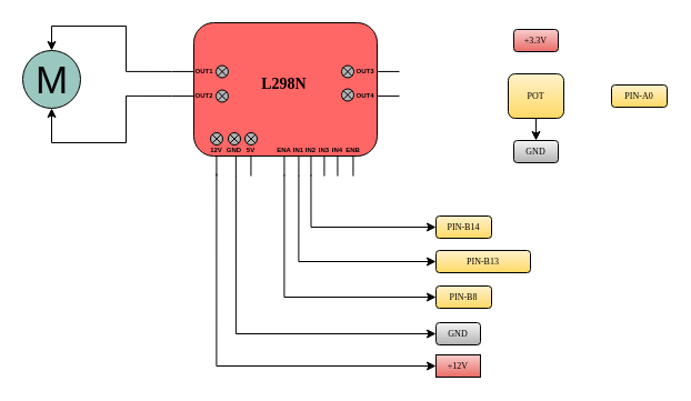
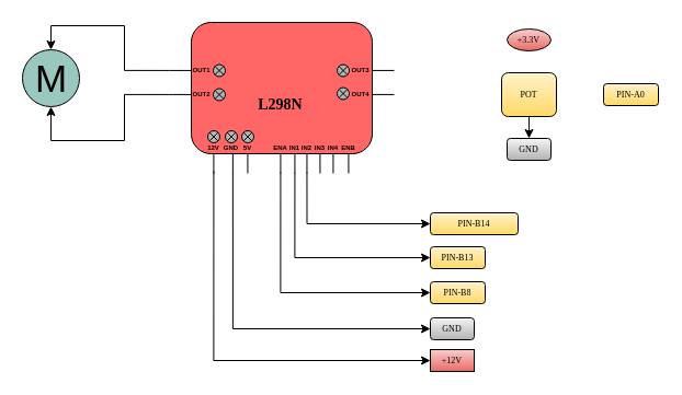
  <mxCell id="0" />
  <mxCell id="1" parent="0" />
  <mxCell id="2" value="" style="rounded=1;whiteSpace=wrap;html=1;strokeColor=#000000;fillColor=#FF6666;" parent="1" vertex="1"><mxGeometry x="174" y="20" width="165" height="120" as="geometry" /></mxCell>
  <mxCell id="3" value="&lt;font face=&quot;Comic Sans MS&quot;&gt;&lt;span style=&quot;font-size: 8px&quot;&gt;PIN-A0&lt;/span&gt;&lt;/font&gt;" style="rounded=1;whiteSpace=wrap;html=1;strokeWidth=1;fontSize=5;fillColor=#fff2cc;gradientColor=#ffd966;" parent="1" vertex="1"><mxGeometry x="550" y="76" width="50" height="20" as="geometry" /></mxCell>
  <mxCell id="4" value="&lt;font face=&quot;Comic Sans MS&quot;&gt;&lt;span style=&quot;font-size: 8px&quot;&gt;POT&lt;/span&gt;&lt;/font&gt;" style="rounded=1;whiteSpace=wrap;html=1;strokeWidth=1;fontSize=5;fillColor=#fff2cc;gradientColor=#ffd966;" parent="1" vertex="1"><mxGeometry x="457" y="66" width="50" height="40" as="geometry" /></mxCell>
- <mxCell id="5" value="&lt;font face=&quot;Comic Sans MS&quot; style=&quot;font-size: 8px&quot;&gt;+3.3V&lt;/font&gt;" style="rounded=1;whiteSpace=wrap;html=1;strokeWidth=1;fontSize=5;fillColor=#f8cecc;gradientColor=#ea6b66;" parent="1" vertex="1"><mxGeometry x="462" y="26" width="40" height="20" as="geometry" /></mxCell>
+ <mxCell id="5" value="&lt;font face=&quot;Comic Sans MS&quot; style=&quot;font-size: 8px&quot;&gt;+3.3V&lt;/font&gt;" style="ellipse;whiteSpace=wrap;html=1;strokeWidth=1;fontSize=5;fillColor=#f8cecc;gradientColor=#ea6b66;" parent="1" vertex="1"><mxGeometry x="462" y="26" width="40" height="20" as="geometry" /></mxCell>
  <mxCell id="6" style="edgeStyle=orthogonalEdgeStyle;rounded=0;orthogonalLoop=1;jettySize=auto;html=1;exitX=0.5;exitY=0;exitDx=0;exitDy=0;entryX=0.5;entryY=1;entryDx=0;entryDy=0;startArrow=classic;startFill=1;endArrow=none;endFill=0;fontSize=5;fontColor=#000000;" parent="1" source="7" target="4" edge="1"><mxGeometry relative="1" as="geometry" /></mxCell>
  <mxCell id="7" value="&lt;font face=&quot;Comic Sans MS&quot; style=&quot;font-size: 8px&quot;&gt;GND&lt;/font&gt;" style="rounded=1;whiteSpace=wrap;html=1;strokeWidth=1;fontSize=5;fillColor=#f5f5f5;gradientColor=#b3b3b3;" parent="1" vertex="1"><mxGeometry x="462" y="126" width="40" height="20" as="geometry" /></mxCell>
  <mxCell id="8" style="edgeStyle=orthogonalEdgeStyle;rounded=0;orthogonalLoop=1;jettySize=auto;html=1;exitX=0;exitY=0.5;exitDx=0;exitDy=0;entryX=0;entryY=0.5;entryDx=0;entryDy=0;" edge="1" parent="1" target="9"><mxGeometry relative="1" as="geometry"><mxPoint x="194.43" y="155.869" as="sourcePoint" /><Array as="points"><mxPoint x="195" y="329" /></Array></mxGeometry></mxCell>
  <mxCell id="9" value="&lt;font face=&quot;Comic Sans MS&quot; style=&quot;font-size: 8px&quot;&gt;+12V&lt;/font&gt;" style="whiteSpace=wrap;html=1;strokeWidth=1;fontSize=5;fillColor=#f8cecc;gradientColor=#ea6b66;rounded=0;" parent="1" vertex="1"><mxGeometry x="392" y="319" width="40" height="20" as="geometry" /></mxCell>
  <mxCell id="10" value="&lt;span style=&quot;font-size: 6px;&quot;&gt;OUT1&lt;/span&gt;" style="text;html=1;strokeColor=none;fillColor=none;align=center;verticalAlign=middle;whiteSpace=wrap;rounded=0;fontSize=8;fontStyle=1;" vertex="1" parent="1"><mxGeometry x="170" y="53" width="27" height="20" as="geometry" /></mxCell>
  <mxCell id="11" value="&lt;span style=&quot;font-size: 6px;&quot;&gt;OUT2&lt;/span&gt;" style="text;html=1;strokeColor=none;fillColor=none;align=center;verticalAlign=middle;whiteSpace=wrap;rounded=0;fontSize=8;fontStyle=1;" vertex="1" parent="1"><mxGeometry x="170" y="75" width="27" height="20" as="geometry" /></mxCell>
  <mxCell id="12" value="" style="shape=sumEllipse;perimeter=ellipsePerimeter;whiteSpace=wrap;html=1;backgroundOutline=1;fillColor=#B3B3B3;" vertex="1" parent="1"><mxGeometry x="194" y="58.5" width="11" height="11" as="geometry" /></mxCell>
  <mxCell id="13" value="" style="shape=sumEllipse;perimeter=ellipsePerimeter;whiteSpace=wrap;html=1;backgroundOutline=1;fillColor=#B3B3B3;" vertex="1" parent="1"><mxGeometry x="194" y="80.5" width="11" height="11" as="geometry" /></mxCell>
  <mxCell id="14" value="" style="endArrow=none;html=1;" edge="1" parent="1"><mxGeometry width="50" height="50" relative="1" as="geometry"><mxPoint x="154" y="85.93" as="sourcePoint" /><mxPoint x="174" y="85.93" as="targetPoint" /></mxGeometry></mxCell>
  <mxCell id="15" value="" style="endArrow=none;html=1;" edge="1" parent="1"><mxGeometry width="50" height="50" relative="1" as="geometry"><mxPoint x="154" y="63.93" as="sourcePoint" /><mxPoint x="174" y="63.93" as="targetPoint" /></mxGeometry></mxCell>
  <mxCell id="16" value="" style="endArrow=none;html=1;" edge="1" parent="1"><mxGeometry width="50" height="50" relative="1" as="geometry"><mxPoint x="339" y="63.93" as="sourcePoint" /><mxPoint x="359" y="63.93" as="targetPoint" /></mxGeometry></mxCell>
  <mxCell id="17" value="" style="endArrow=none;html=1;" edge="1" parent="1"><mxGeometry width="50" height="50" relative="1" as="geometry"><mxPoint x="339" y="85.93" as="sourcePoint" /><mxPoint x="359" y="85.93" as="targetPoint" /></mxGeometry></mxCell>
  <mxCell id="18" value="&lt;span style=&quot;font-size: 6px;&quot;&gt;OUT3&lt;/span&gt;" style="text;html=1;strokeColor=none;fillColor=none;align=center;verticalAlign=middle;whiteSpace=wrap;rounded=0;fontSize=8;fontStyle=1;" vertex="1" parent="1"><mxGeometry x="315" y="53" width="27" height="20" as="geometry" /></mxCell>
  <mxCell id="19" value="&lt;span style=&quot;font-size: 6px;&quot;&gt;OUT4&lt;/span&gt;" style="text;html=1;strokeColor=none;fillColor=none;align=center;verticalAlign=middle;whiteSpace=wrap;rounded=0;fontSize=8;fontStyle=1;" vertex="1" parent="1"><mxGeometry x="315" y="75" width="27" height="20" as="geometry" /></mxCell>
  <mxCell id="20" value="" style="shape=sumEllipse;perimeter=ellipsePerimeter;whiteSpace=wrap;html=1;backgroundOutline=1;fillColor=#B3B3B3;" vertex="1" parent="1"><mxGeometry x="307" y="58.5" width="11" height="11" as="geometry" /></mxCell>
  <mxCell id="21" value="" style="shape=sumEllipse;perimeter=ellipsePerimeter;whiteSpace=wrap;html=1;backgroundOutline=1;fillColor=#B3B3B3;" vertex="1" parent="1"><mxGeometry x="307" y="79.5" width="11" height="11" as="geometry" /></mxCell>
  <mxCell id="22" value="" style="endArrow=none;html=1;" edge="1" parent="1"><mxGeometry width="50" height="50" relative="1" as="geometry"><mxPoint x="317.43" y="158" as="sourcePoint" /><mxPoint x="317.43" y="140" as="targetPoint" /></mxGeometry></mxCell>
  <mxCell id="23" value="" style="endArrow=none;html=1;" edge="1" parent="1"><mxGeometry width="50" height="50" relative="1" as="geometry"><mxPoint x="303.43" y="158" as="sourcePoint" /><mxPoint x="303.43" y="140" as="targetPoint" /></mxGeometry></mxCell>
  <mxCell id="24" value="" style="endArrow=none;html=1;" edge="1" parent="1"><mxGeometry width="50" height="50" relative="1" as="geometry"><mxPoint x="268.43" y="158" as="sourcePoint" /><mxPoint x="268.43" y="140" as="targetPoint" /></mxGeometry></mxCell>
  <mxCell id="25" value="" style="endArrow=none;html=1;" edge="1" parent="1"><mxGeometry width="50" height="50" relative="1" as="geometry"><mxPoint x="291.43" y="158" as="sourcePoint" /><mxPoint x="291.43" y="140" as="targetPoint" /></mxGeometry></mxCell>
  <mxCell id="26" value="" style="endArrow=none;html=1;" edge="1" parent="1"><mxGeometry width="50" height="50" relative="1" as="geometry"><mxPoint x="255.43" y="158" as="sourcePoint" /><mxPoint x="255.43" y="140" as="targetPoint" /></mxGeometry></mxCell>
  <mxCell id="27" value="&lt;span style=&quot;font-size: 6px;&quot;&gt;ENA&lt;/span&gt;" style="text;html=1;strokeColor=none;fillColor=none;align=center;verticalAlign=middle;whiteSpace=wrap;rounded=0;fontSize=8;fontStyle=1;" vertex="1" parent="1"><mxGeometry x="242" y="124" width="27" height="20" as="geometry" /></mxCell>
  <mxCell id="28" value="&lt;span style=&quot;font-size: 6px;&quot;&gt;IN1&lt;/span&gt;" style="text;html=1;strokeColor=none;fillColor=none;align=center;verticalAlign=middle;whiteSpace=wrap;rounded=0;fontSize=8;fontStyle=1;" vertex="1" parent="1"><mxGeometry x="255" y="124" width="27" height="20" as="geometry" /></mxCell>
  <mxCell id="29" value="&lt;span style=&quot;font-size: 6px;&quot;&gt;IN2&lt;/span&gt;" style="text;html=1;strokeColor=none;fillColor=none;align=center;verticalAlign=middle;whiteSpace=wrap;rounded=0;fontSize=8;fontStyle=1;" vertex="1" parent="1"><mxGeometry x="266" y="124" width="27" height="20" as="geometry" /></mxCell>
  <mxCell id="30" value="&lt;span style=&quot;font-size: 6px;&quot;&gt;IN3&lt;/span&gt;" style="text;html=1;strokeColor=none;fillColor=none;align=center;verticalAlign=middle;whiteSpace=wrap;rounded=0;fontSize=8;fontStyle=1;" vertex="1" parent="1"><mxGeometry x="278" y="124" width="27" height="20" as="geometry" /></mxCell>
  <mxCell id="31" value="&lt;span style=&quot;font-size: 6px;&quot;&gt;IN4&lt;/span&gt;" style="text;html=1;strokeColor=none;fillColor=none;align=center;verticalAlign=middle;whiteSpace=wrap;rounded=0;fontSize=8;fontStyle=1;" vertex="1" parent="1"><mxGeometry x="290" y="124" width="27" height="20" as="geometry" /></mxCell>
  <mxCell id="32" value="&lt;span style=&quot;font-size: 6px;&quot;&gt;ENB&lt;/span&gt;" style="text;html=1;strokeColor=none;fillColor=none;align=center;verticalAlign=middle;whiteSpace=wrap;rounded=0;fontSize=8;fontStyle=1;" vertex="1" parent="1"><mxGeometry x="304" y="124" width="27" height="20" as="geometry" /></mxCell>
  <mxCell id="33" value="&lt;span style=&quot;font-size: 6px;&quot;&gt;12V&lt;/span&gt;" style="text;html=1;strokeColor=none;fillColor=none;align=center;verticalAlign=middle;whiteSpace=wrap;rounded=0;fontSize=8;fontStyle=1;" vertex="1" parent="1"><mxGeometry x="181" y="124" width="27" height="20" as="geometry" /></mxCell>
  <mxCell id="34" value="&lt;span style=&quot;font-size: 6px;&quot;&gt;GND&lt;/span&gt;" style="text;html=1;strokeColor=none;fillColor=none;align=center;verticalAlign=middle;whiteSpace=wrap;rounded=0;fontSize=8;fontStyle=1;" vertex="1" parent="1"><mxGeometry x="197" y="124" width="27" height="20" as="geometry" /></mxCell>
  <mxCell id="35" value="&lt;span style=&quot;font-size: 6px;&quot;&gt;5V&lt;/span&gt;" style="text;html=1;strokeColor=none;fillColor=none;align=center;verticalAlign=middle;whiteSpace=wrap;rounded=0;fontSize=8;fontStyle=1;" vertex="1" parent="1"><mxGeometry x="212" y="124" width="27" height="20" as="geometry" /></mxCell>
  <mxCell id="36" value="" style="endArrow=none;html=1;" edge="1" parent="1"><mxGeometry width="50" height="50" relative="1" as="geometry"><mxPoint x="211.87" y="158" as="sourcePoint" /><mxPoint x="211.87" y="140" as="targetPoint" /></mxGeometry></mxCell>
  <mxCell id="37" value="" style="endArrow=none;html=1;" edge="1" parent="1"><mxGeometry width="50" height="50" relative="1" as="geometry"><mxPoint x="225.43" y="158" as="sourcePoint" /><mxPoint x="225.43" y="140" as="targetPoint" /></mxGeometry></mxCell>
  <mxCell id="38" value="" style="endArrow=none;html=1;" edge="1" parent="1"><mxGeometry width="50" height="50" relative="1" as="geometry"><mxPoint x="194.43" y="158" as="sourcePoint" /><mxPoint x="194.43" y="140" as="targetPoint" /></mxGeometry></mxCell>
  <mxCell id="39" value="" style="shape=sumEllipse;perimeter=ellipsePerimeter;whiteSpace=wrap;html=1;backgroundOutline=1;fillColor=#B3B3B3;" vertex="1" parent="1"><mxGeometry x="189" y="119" width="11" height="11" as="geometry" /></mxCell>
  <mxCell id="40" value="" style="shape=sumEllipse;perimeter=ellipsePerimeter;whiteSpace=wrap;html=1;backgroundOutline=1;fillColor=#B3B3B3;" vertex="1" parent="1"><mxGeometry x="205" y="119" width="11" height="11" as="geometry" /></mxCell>
  <mxCell id="41" value="" style="shape=sumEllipse;perimeter=ellipsePerimeter;whiteSpace=wrap;html=1;backgroundOutline=1;fillColor=#B3B3B3;" vertex="1" parent="1"><mxGeometry x="220" y="119" width="11" height="11" as="geometry" /></mxCell>
- <mxCell id="42" value="&lt;font style=&quot;font-size: 14px;&quot; face=&quot;Comic Sans MS&quot;&gt;L298N&lt;/font&gt;" style="text;html=1;strokeColor=none;fillColor=none;align=center;verticalAlign=middle;whiteSpace=wrap;rounded=0;fontSize=8;fontStyle=1;" vertex="1" parent="1"><mxGeometry x="242" y="66" width="27" height="20" as="geometry" /></mxCell>
+ <mxCell id="42" value="&lt;font style=&quot;font-size: 14px;&quot; face=&quot;Comic Sans MS&quot;&gt;L298N&lt;/font&gt;" style="text;html=1;strokeColor=none;fillColor=none;align=center;verticalAlign=middle;whiteSpace=wrap;rounded=0;fontSize=8;fontStyle=1;" vertex="1" parent="1"><mxGeometry x="242" y="86" width="27" height="20" as="geometry" /></mxCell>
  <mxCell id="43" style="edgeStyle=orthogonalEdgeStyle;rounded=0;orthogonalLoop=1;jettySize=auto;html=1;exitX=0;exitY=0.5;exitDx=0;exitDy=0;entryX=0;entryY=0.5;entryDx=0;entryDy=0;" edge="1" parent="1" target="44"><mxGeometry relative="1" as="geometry"><mxPoint x="211.885" y="157.508" as="sourcePoint" /><Array as="points"><mxPoint x="212" y="300" /></Array></mxGeometry></mxCell>
  <mxCell id="44" value="&lt;font face=&quot;Comic Sans MS&quot; style=&quot;font-size: 8px&quot;&gt;GND&lt;/font&gt;" style="rounded=1;whiteSpace=wrap;html=1;strokeWidth=1;fontSize=5;fillColor=#f5f5f5;gradientColor=#b3b3b3;" vertex="1" parent="1"><mxGeometry x="392" y="290" width="40" height="20" as="geometry" /></mxCell>
  <mxCell id="45" style="edgeStyle=orthogonalEdgeStyle;rounded=0;orthogonalLoop=1;jettySize=auto;html=1;exitX=0;exitY=0.5;exitDx=0;exitDy=0;entryX=0;entryY=0.5;entryDx=0;entryDy=0;" edge="1" parent="1" target="46"><mxGeometry relative="1" as="geometry"><mxPoint x="255.43" y="156.825" as="sourcePoint" /><Array as="points"><mxPoint x="256" y="157" /><mxPoint x="256" y="267" /></Array></mxGeometry></mxCell>
  <mxCell id="46" value="&lt;font face=&quot;Comic Sans MS&quot;&gt;&lt;span style=&quot;font-size: 8px&quot;&gt;PIN-B8&lt;/span&gt;&lt;/font&gt;" style="rounded=1;whiteSpace=wrap;html=1;strokeWidth=1;fontSize=5;fillColor=#fff2cc;gradientColor=#ffd966;" vertex="1" parent="1"><mxGeometry x="392" y="257" width="50" height="20" as="geometry" /></mxCell>
  <mxCell id="47" style="edgeStyle=orthogonalEdgeStyle;rounded=0;orthogonalLoop=1;jettySize=auto;html=1;exitX=0;exitY=0.5;exitDx=0;exitDy=0;entryX=0;entryY=0.5;entryDx=0;entryDy=0;" edge="1" parent="1" target="48"><mxGeometry relative="1" as="geometry"><mxPoint x="268.43" y="157.302" as="sourcePoint" /><Array as="points"><mxPoint x="268" y="235" /></Array></mxGeometry></mxCell>
- <mxCell id="48" value="&lt;font face=&quot;Comic Sans MS&quot;&gt;&lt;span style=&quot;font-size: 8px&quot;&gt;PIN-B13&lt;/span&gt;&lt;/font&gt;" style="rounded=1;whiteSpace=wrap;html=1;strokeWidth=1;fontSize=5;fillColor=#fff2cc;gradientColor=#ffd966;" vertex="1" parent="1"><mxGeometry x="392" y="225" width="85" height="20" as="geometry" /></mxCell>
+ <mxCell id="48" value="&lt;font face=&quot;Comic Sans MS&quot;&gt;&lt;span style=&quot;font-size: 8px&quot;&gt;PIN-B13&lt;/span&gt;&lt;/font&gt;" style="rounded=1;whiteSpace=wrap;html=1;strokeWidth=1;fontSize=5;fillColor=#fff2cc;gradientColor=#ffd966;" vertex="1" parent="1"><mxGeometry x="392" y="225" width="50" height="20" as="geometry" /></mxCell>
  <mxCell id="49" style="edgeStyle=orthogonalEdgeStyle;rounded=0;orthogonalLoop=1;jettySize=auto;html=1;exitX=0;exitY=0.5;exitDx=0;exitDy=0;entryX=0;entryY=0.5;entryDx=0;entryDy=0;" edge="1" parent="1" target="50"><mxGeometry relative="1" as="geometry"><mxPoint x="279.46" y="156.932" as="sourcePoint" /><Array as="points"><mxPoint x="280" y="204" /></Array></mxGeometry></mxCell>
- <mxCell id="50" value="&lt;font face=&quot;Comic Sans MS&quot;&gt;&lt;span style=&quot;font-size: 8px&quot;&gt;PIN-B14&lt;/span&gt;&lt;/font&gt;" style="rounded=1;whiteSpace=wrap;html=1;strokeWidth=1;fontSize=5;fillColor=#fff2cc;gradientColor=#ffd966;" vertex="1" parent="1"><mxGeometry x="392" y="194" width="50" height="20" as="geometry" /></mxCell>
+ <mxCell id="50" value="&lt;font face=&quot;Comic Sans MS&quot;&gt;&lt;span style=&quot;font-size: 8px&quot;&gt;PIN-B14&lt;/span&gt;&lt;/font&gt;" style="rounded=1;whiteSpace=wrap;html=1;strokeWidth=1;fontSize=5;fillColor=#fff2cc;gradientColor=#ffd966;" vertex="1" parent="1"><mxGeometry x="392" y="194" width="80" height="20" as="geometry" /></mxCell>
  <mxCell id="51" value="" style="endArrow=none;html=1;" edge="1" parent="1"><mxGeometry width="50" height="50" relative="1" as="geometry"><mxPoint x="279.46" y="158" as="sourcePoint" /><mxPoint x="279.46" y="140" as="targetPoint" /></mxGeometry></mxCell>
  <mxCell id="52" style="edgeStyle=orthogonalEdgeStyle;rounded=0;orthogonalLoop=1;jettySize=auto;html=1;exitX=0.5;exitY=0;exitDx=0;exitDy=0;entryX=0.5;entryY=0;entryDx=0;entryDy=0;" edge="1" parent="1" target="54"><mxGeometry relative="1" as="geometry"><mxPoint x="154" y="63.93" as="sourcePoint" /><Array as="points"><mxPoint x="113" y="64" /><mxPoint x="113" y="23" /><mxPoint x="46" y="23" /></Array></mxGeometry></mxCell>
  <mxCell id="53" style="edgeStyle=orthogonalEdgeStyle;rounded=0;orthogonalLoop=1;jettySize=auto;html=1;exitX=0.5;exitY=1;exitDx=0;exitDy=0;entryX=0.5;entryY=1;entryDx=0;entryDy=0;" edge="1" parent="1" target="54"><mxGeometry relative="1" as="geometry"><mxPoint x="153.977" y="85.93" as="sourcePoint" /><Array as="points"><mxPoint x="113" y="86" /><mxPoint x="113" y="128" /><mxPoint x="46" y="128" /></Array></mxGeometry></mxCell>
  <mxCell id="54" value="M" style="verticalLabelPosition=middle;shadow=0;dashed=0;align=center;html=1;verticalAlign=middle;strokeWidth=1;shape=ellipse;aspect=fixed;fontSize=35;fillColor=#9AC7BF;" vertex="1" parent="1"><mxGeometry x="20" y="45" width="52" height="52" as="geometry" /></mxCell>
